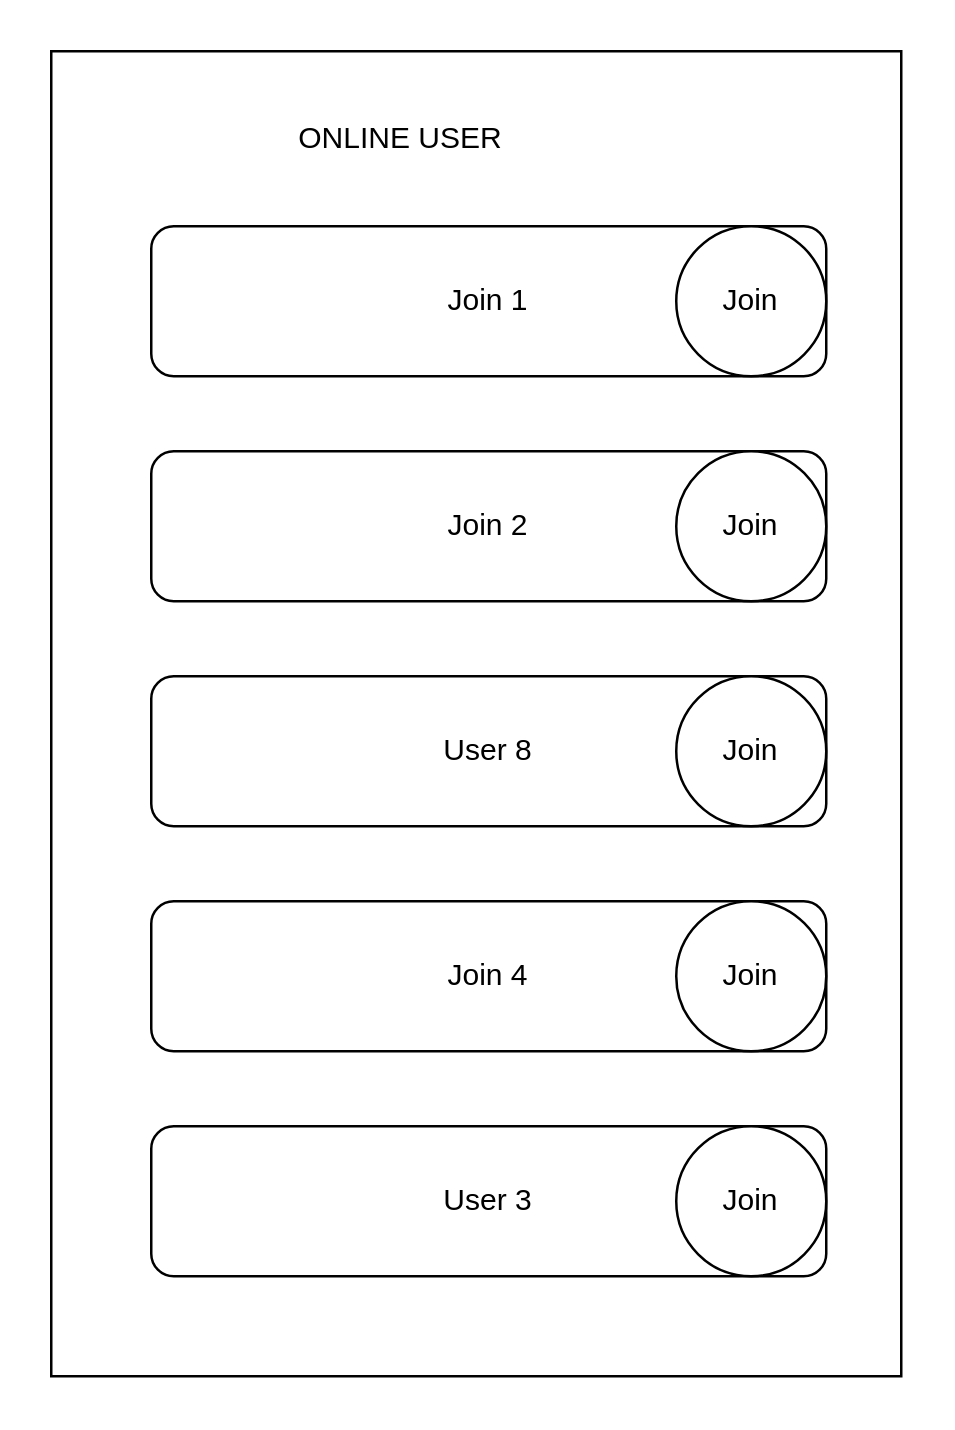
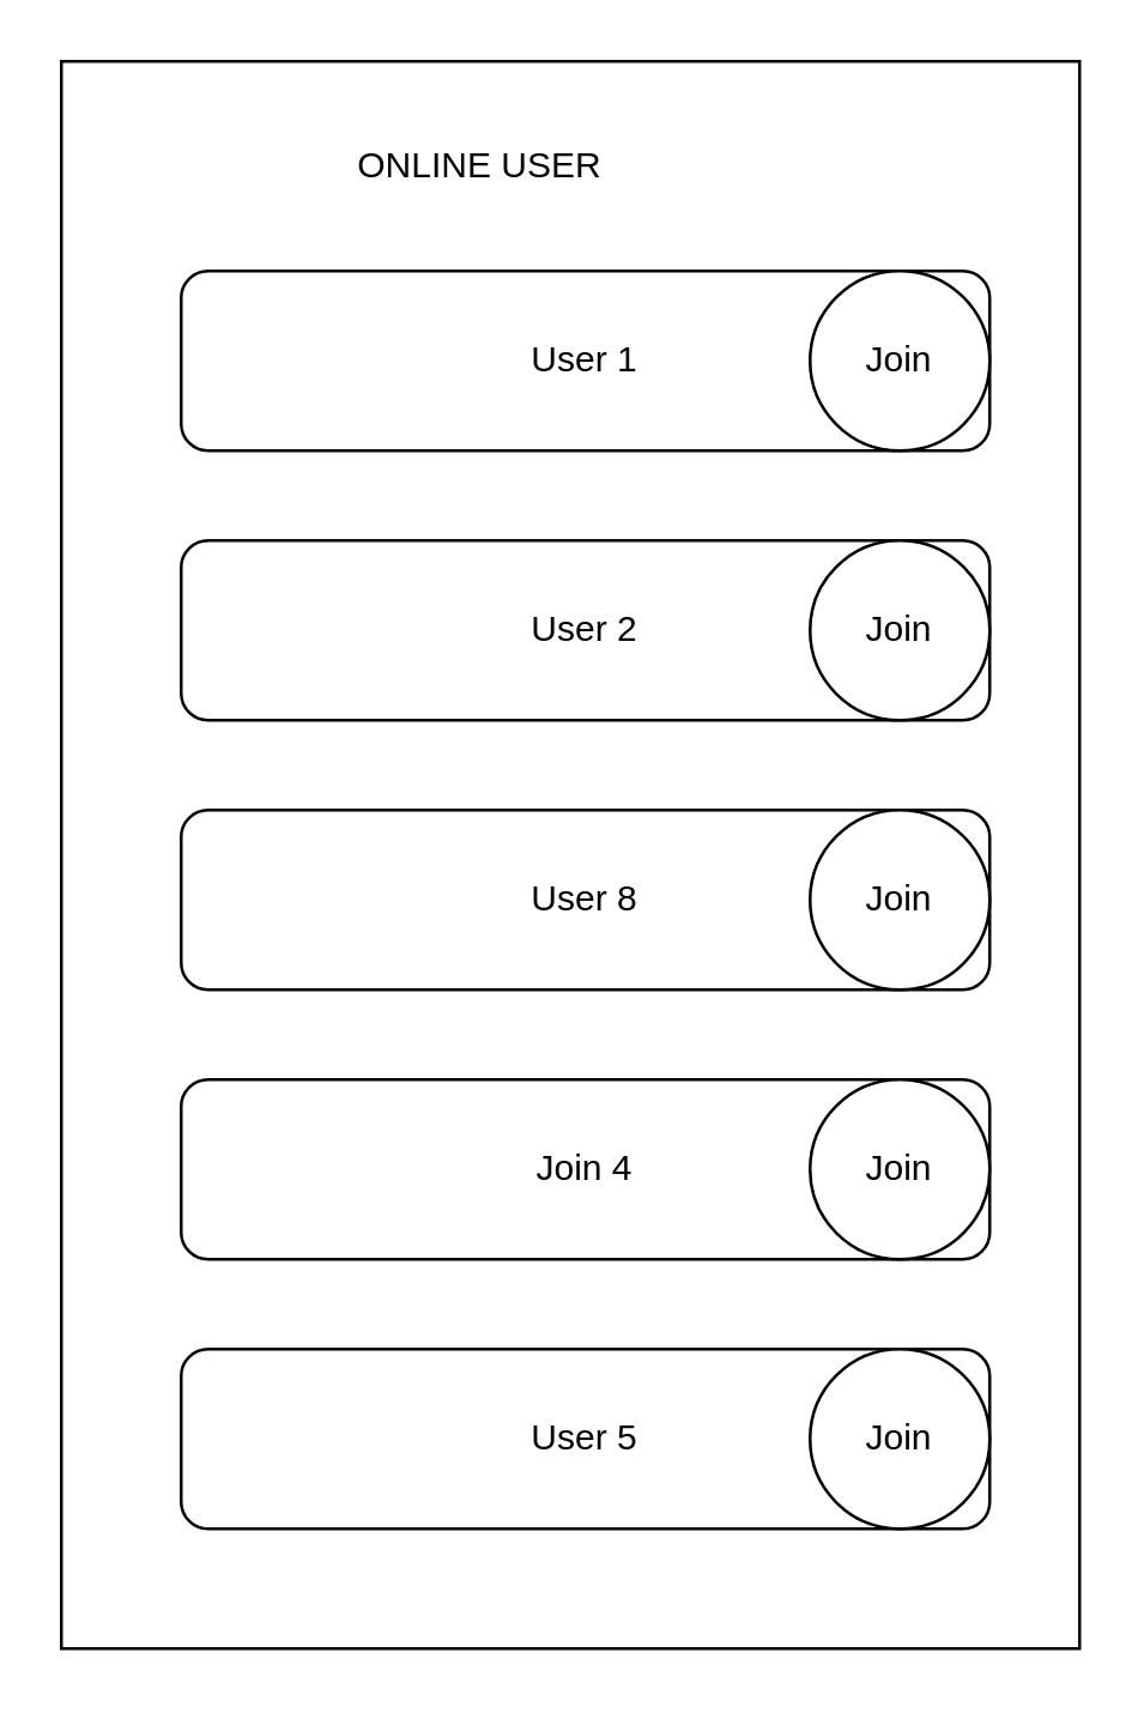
  <mxCell id="0" />
  <mxCell id="1" parent="0" />
  <mxCell id="2" value="" style="rounded=0;whiteSpace=wrap;html=1;" parent="1" vertex="1"><mxGeometry x="20" y="20" width="340" height="530" as="geometry" /></mxCell>
  <mxCell id="3" value="ONLINE USER" style="text;html=1;strokeColor=none;fillColor=none;align=center;verticalAlign=middle;whiteSpace=wrap;rounded=0;" parent="1" vertex="1"><mxGeometry x="60" y="30" width="200" height="50" as="geometry" /></mxCell>
- <mxCell id="4" value="Join 1" style="rounded=1;whiteSpace=wrap;html=1;" parent="1" vertex="1"><mxGeometry x="60" y="90" width="270" height="60" as="geometry" /></mxCell>
- <mxCell id="5" value="Join 2" style="rounded=1;whiteSpace=wrap;html=1;" parent="1" vertex="1"><mxGeometry x="60" y="180" width="270" height="60" as="geometry" /></mxCell>
+ <mxCell id="4" value="User 1" style="rounded=1;whiteSpace=wrap;html=1;" parent="1" vertex="1"><mxGeometry x="60" y="90" width="270" height="60" as="geometry" /></mxCell>
+ <mxCell id="5" value="User 2" style="rounded=1;whiteSpace=wrap;html=1;" parent="1" vertex="1"><mxGeometry x="60" y="180" width="270" height="60" as="geometry" /></mxCell>
  <mxCell id="6" value="User 8" style="rounded=1;whiteSpace=wrap;html=1;" parent="1" vertex="1"><mxGeometry x="60" y="270" width="270" height="60" as="geometry" /></mxCell>
  <mxCell id="7" value="Join 4" style="rounded=1;whiteSpace=wrap;html=1;" parent="1" vertex="1"><mxGeometry x="60" y="360" width="270" height="60" as="geometry" /></mxCell>
- <mxCell id="8" value="User&amp;nbsp;3" style="rounded=1;whiteSpace=wrap;html=1;" parent="1" vertex="1"><mxGeometry x="60" y="450" width="270" height="60" as="geometry" /></mxCell>
+ <mxCell id="8" value="User&amp;nbsp;5" style="rounded=1;whiteSpace=wrap;html=1;" parent="1" vertex="1"><mxGeometry x="60" y="450" width="270" height="60" as="geometry" /></mxCell>
  <mxCell id="9" value="Join" style="ellipse;whiteSpace=wrap;html=1;aspect=fixed;" parent="1" vertex="1"><mxGeometry x="270" y="90" width="60" height="60" as="geometry" /></mxCell>
  <mxCell id="10" value="Join" style="ellipse;whiteSpace=wrap;html=1;aspect=fixed;" parent="1" vertex="1"><mxGeometry x="270" y="180" width="60" height="60" as="geometry" /></mxCell>
  <mxCell id="11" value="Join" style="ellipse;whiteSpace=wrap;html=1;aspect=fixed;" parent="1" vertex="1"><mxGeometry x="270" y="270" width="60" height="60" as="geometry" /></mxCell>
  <mxCell id="12" value="Join" style="ellipse;whiteSpace=wrap;html=1;aspect=fixed;" parent="1" vertex="1"><mxGeometry x="270" y="360" width="60" height="60" as="geometry" /></mxCell>
  <mxCell id="13" value="Join" style="ellipse;whiteSpace=wrap;html=1;aspect=fixed;" parent="1" vertex="1"><mxGeometry x="270" y="450" width="60" height="60" as="geometry" /></mxCell>
